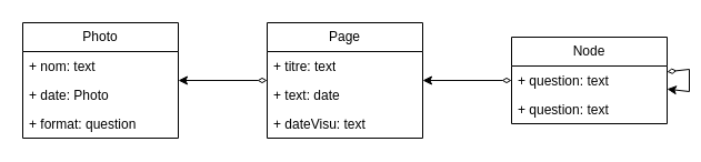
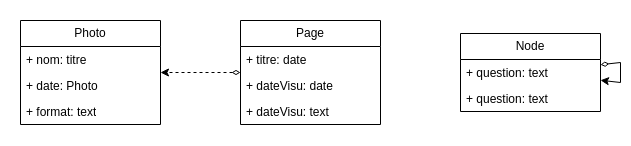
  <mxCell id="0" />
  <mxCell id="1" parent="0" />
  <mxCell id="2" value="Node" style="swimlane;fontStyle=0;childLayout=stackLayout;horizontal=1;startSize=26;fillColor=none;horizontalStack=0;resizeParent=1;resizeParentMax=0;resizeLast=0;collapsible=1;marginBottom=0;whiteSpace=wrap;html=1;" vertex="1" parent="1"><mxGeometry x="460" y="33" width="140" height="78" as="geometry" /></mxCell>
  <mxCell id="3" value="&lt;div&gt;+ question: text&lt;/div&gt;" style="text;strokeColor=none;fillColor=none;align=left;verticalAlign=top;spacingLeft=4;spacingRight=4;overflow=hidden;rotatable=0;points=[[0,0.5],[1,0.5]];portConstraint=eastwest;whiteSpace=wrap;html=1;" vertex="1" parent="2"><mxGeometry y="26" width="140" height="26" as="geometry" /></mxCell>
  <mxCell id="4" value="&lt;div&gt;+ question: text&lt;/div&gt;" style="text;strokeColor=none;fillColor=none;align=left;verticalAlign=top;spacingLeft=4;spacingRight=4;overflow=hidden;rotatable=0;points=[[0,0.5],[1,0.5]];portConstraint=eastwest;whiteSpace=wrap;html=1;" vertex="1" parent="2"><mxGeometry y="52" width="140" height="26" as="geometry" /></mxCell>
- <mxCell id="5" style="edgeStyle=none;rounded=0;orthogonalLoop=1;jettySize=auto;html=1;startArrow=diamondThin;startFill=0;" edge="1" parent="1" source="6" target="10"><mxGeometry relative="1" as="geometry" /></mxCell>
+ <mxCell id="5" style="edgeStyle=none;rounded=0;orthogonalLoop=1;jettySize=auto;html=1;startArrow=diamondThin;startFill=0;dashed=1;" edge="1" parent="1" source="6" target="10"><mxGeometry relative="1" as="geometry" /></mxCell>
  <mxCell id="6" value="Page" style="swimlane;fontStyle=0;childLayout=stackLayout;horizontal=1;startSize=26;fillColor=none;horizontalStack=0;resizeParent=1;resizeParentMax=0;resizeLast=0;collapsible=1;marginBottom=0;whiteSpace=wrap;html=1;" vertex="1" parent="1"><mxGeometry x="240" y="20" width="140" height="104" as="geometry" /></mxCell>
- <mxCell id="7" value="+ titre: text" style="text;strokeColor=none;fillColor=none;align=left;verticalAlign=top;spacingLeft=4;spacingRight=4;overflow=hidden;rotatable=0;points=[[0,0.5],[1,0.5]];portConstraint=eastwest;whiteSpace=wrap;html=1;" vertex="1" parent="6"><mxGeometry y="26" width="140" height="26" as="geometry" /></mxCell>
- <mxCell id="8" value="+ text: date" style="text;strokeColor=none;fillColor=none;align=left;verticalAlign=top;spacingLeft=4;spacingRight=4;overflow=hidden;rotatable=0;points=[[0,0.5],[1,0.5]];portConstraint=eastwest;whiteSpace=wrap;html=1;" vertex="1" parent="6"><mxGeometry y="52" width="140" height="26" as="geometry" /></mxCell>
+ <mxCell id="7" value="+ titre: date" style="text;strokeColor=none;fillColor=none;align=left;verticalAlign=top;spacingLeft=4;spacingRight=4;overflow=hidden;rotatable=0;points=[[0,0.5],[1,0.5]];portConstraint=eastwest;whiteSpace=wrap;html=1;" vertex="1" parent="6"><mxGeometry y="26" width="140" height="26" as="geometry" /></mxCell>
+ <mxCell id="8" value="+ dateVisu: date" style="text;strokeColor=none;fillColor=none;align=left;verticalAlign=top;spacingLeft=4;spacingRight=4;overflow=hidden;rotatable=0;points=[[0,0.5],[1,0.5]];portConstraint=eastwest;whiteSpace=wrap;html=1;" vertex="1" parent="6"><mxGeometry y="52" width="140" height="26" as="geometry" /></mxCell>
  <mxCell id="9" value="+ dateVisu: text&amp;nbsp;" style="text;strokeColor=none;fillColor=none;align=left;verticalAlign=top;spacingLeft=4;spacingRight=4;overflow=hidden;rotatable=0;points=[[0,0.5],[1,0.5]];portConstraint=eastwest;whiteSpace=wrap;html=1;" vertex="1" parent="6"><mxGeometry y="78" width="140" height="26" as="geometry" /></mxCell>
  <mxCell id="10" value="Photo" style="swimlane;fontStyle=0;childLayout=stackLayout;horizontal=1;startSize=26;fillColor=none;horizontalStack=0;resizeParent=1;resizeParentMax=0;resizeLast=0;collapsible=1;marginBottom=0;whiteSpace=wrap;html=1;" vertex="1" parent="1"><mxGeometry x="20" y="20" width="140" height="104" as="geometry" /></mxCell>
- <mxCell id="11" value="+ nom: text" style="text;strokeColor=none;fillColor=none;align=left;verticalAlign=top;spacingLeft=4;spacingRight=4;overflow=hidden;rotatable=0;points=[[0,0.5],[1,0.5]];portConstraint=eastwest;whiteSpace=wrap;html=1;" vertex="1" parent="10"><mxGeometry y="26" width="140" height="26" as="geometry" /></mxCell>
+ <mxCell id="11" value="+ nom: titre" style="text;strokeColor=none;fillColor=none;align=left;verticalAlign=top;spacingLeft=4;spacingRight=4;overflow=hidden;rotatable=0;points=[[0,0.5],[1,0.5]];portConstraint=eastwest;whiteSpace=wrap;html=1;" vertex="1" parent="10"><mxGeometry y="26" width="140" height="26" as="geometry" /></mxCell>
  <mxCell id="12" value="+ date: Photo" style="text;strokeColor=none;fillColor=none;align=left;verticalAlign=top;spacingLeft=4;spacingRight=4;overflow=hidden;rotatable=0;points=[[0,0.5],[1,0.5]];portConstraint=eastwest;whiteSpace=wrap;html=1;" vertex="1" parent="10"><mxGeometry y="52" width="140" height="26" as="geometry" /></mxCell>
- <mxCell id="13" value="+ format: question" style="text;strokeColor=none;fillColor=none;align=left;verticalAlign=top;spacingLeft=4;spacingRight=4;overflow=hidden;rotatable=0;points=[[0,0.5],[1,0.5]];portConstraint=eastwest;whiteSpace=wrap;html=1;" vertex="1" parent="10"><mxGeometry y="78" width="140" height="26" as="geometry" /></mxCell>
- <mxCell id="14" style="edgeStyle=none;rounded=0;orthogonalLoop=1;jettySize=auto;html=1;startArrow=diamondThin;startFill=0;" edge="1" parent="1" source="2" target="6"><mxGeometry relative="1" as="geometry" /></mxCell>
+ <mxCell id="13" value="+ format: text" style="text;strokeColor=none;fillColor=none;align=left;verticalAlign=top;spacingLeft=4;spacingRight=4;overflow=hidden;rotatable=0;points=[[0,0.5],[1,0.5]];portConstraint=eastwest;whiteSpace=wrap;html=1;" vertex="1" parent="10"><mxGeometry y="78" width="140" height="26" as="geometry" /></mxCell>
  <mxCell id="15" style="edgeStyle=none;rounded=0;orthogonalLoop=1;jettySize=auto;html=1;startArrow=diamondThin;startFill=0;" edge="1" parent="1" source="2" target="2"><mxGeometry relative="1" as="geometry" /></mxCell>
